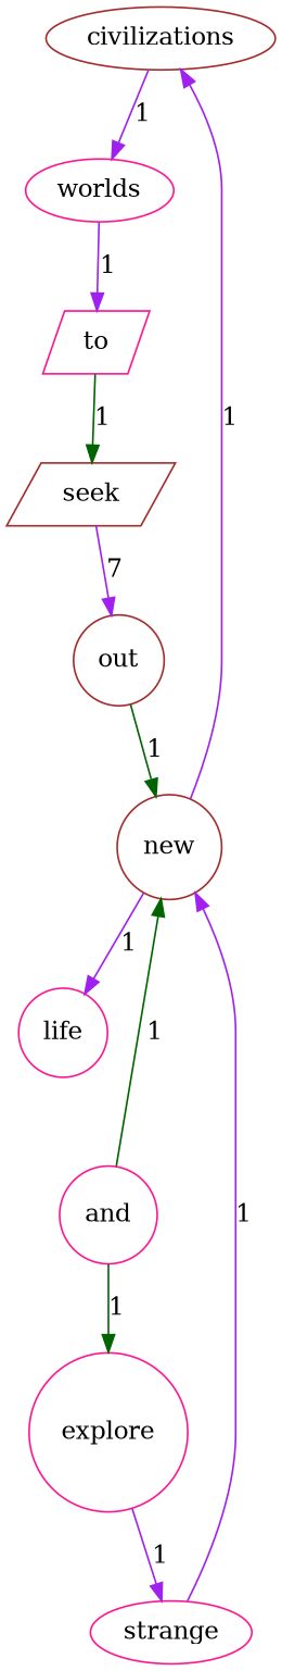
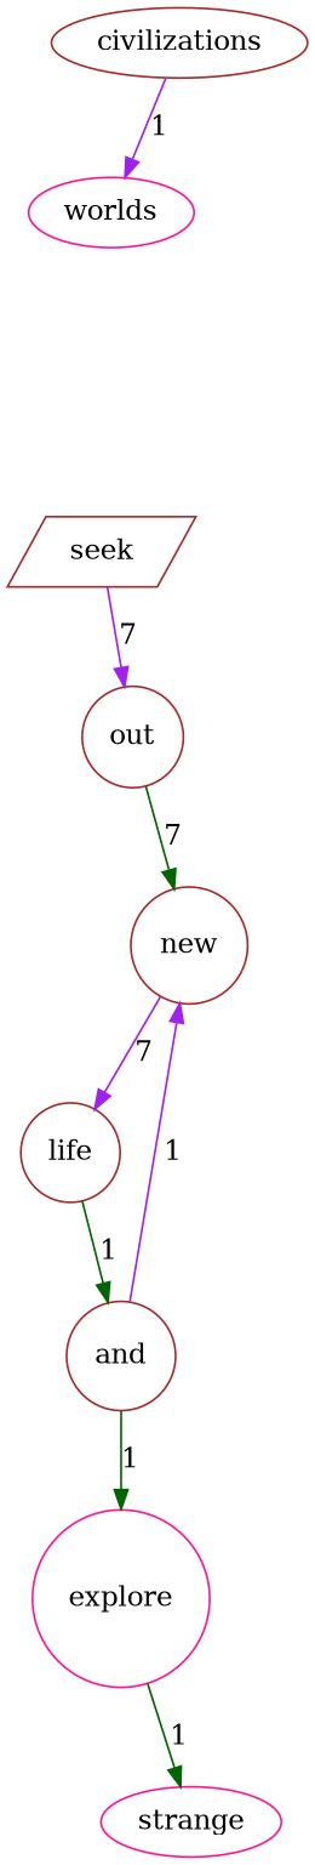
  digraph {
    node [color=brown shape=circle]
    edge [color=purple]
    civilizations [shape=ellipse]
    new
-   life [color=deeppink]
+   life
    worlds [color=deeppink shape=ellipse]
-   to [color=deeppink shape=parallelogram]
-   and [color=deeppink]
+   and
    seek [shape=parallelogram]
    explore [color=deeppink]
    strange [color=deeppink shape=ellipse]
    out
    civilizations -> worlds [label=1]
-   new -> civilizations [label=1]
-   new -> life [label=1]
-   worlds -> to [label=1]
-   to -> seek [color=darkgreen label=1]
-   and -> new [color=darkgreen label=1]
+   new -> life [label=7]
+   life -> and [color=darkgreen label=1]
+   and -> new [label=1]
    and -> explore [color=darkgreen label=1]
    seek -> out [label=7]
-   explore -> strange [label=1]
-   strange -> new [label=1]
-   out -> new [color=darkgreen label=1]
+   explore -> strange [color=darkgreen label=1]
+   out -> new [color=darkgreen label=7]
  }
